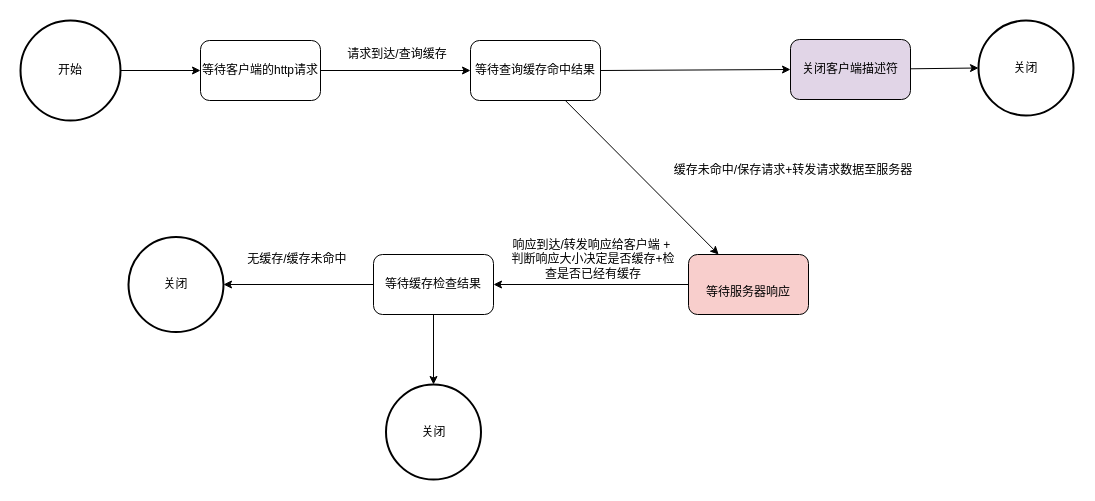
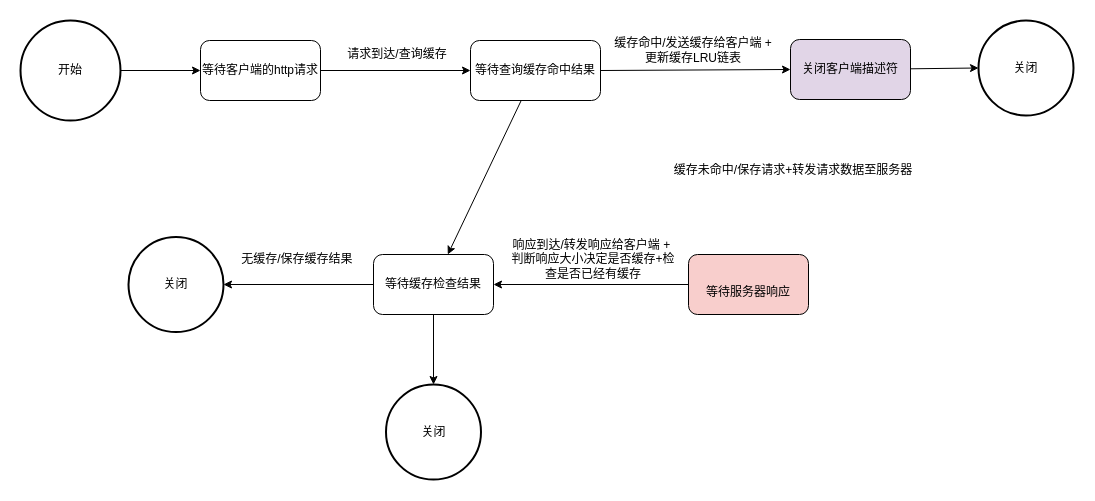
  <mxCell id="0" />
  <mxCell id="1" parent="0" />
  <mxCell id="2" style="edgeStyle=none;html=1;entryX=0;entryY=0.5;entryDx=0;entryDy=0;" parent="1" source="3" target="6" edge="1"><mxGeometry relative="1" as="geometry"><mxPoint x="190" y="70" as="targetPoint" /></mxGeometry></mxCell>
  <mxCell id="3" value="开始" style="strokeWidth=2;html=1;shape=mxgraph.flowchart.start_2;whiteSpace=wrap;" parent="1" vertex="1"><mxGeometry x="20" y="20" width="100" height="100" as="geometry" /></mxCell>
  <mxCell id="4" style="edgeStyle=none;html=1;entryX=0;entryY=0.5;entryDx=0;entryDy=0;exitX=1;exitY=0.5;exitDx=0;exitDy=0;" parent="1" source="6" target="9" edge="1"><mxGeometry relative="1" as="geometry"><mxPoint x="330" y="75" as="sourcePoint" /><mxPoint x="450" y="75" as="targetPoint" /></mxGeometry></mxCell>
  <mxCell id="5" value="请求到达/查询缓存" style="text;html=1;strokeColor=none;fillColor=none;align=center;verticalAlign=middle;whiteSpace=wrap;rounded=0;" parent="1" vertex="1"><mxGeometry x="337" y="39" width="120" height="30" as="geometry" /></mxCell>
  <mxCell id="6" value="等待客户端的http请求" style="rounded=1;whiteSpace=wrap;html=1;" parent="1" vertex="1"><mxGeometry x="200" y="40" width="120" height="60" as="geometry" /></mxCell>
  <mxCell id="7" style="edgeStyle=none;html=1;exitX=1;exitY=0.5;exitDx=0;exitDy=0;entryX=0;entryY=0.5;entryDx=0;entryDy=0;" parent="1" source="9" target="11" edge="1"><mxGeometry relative="1" as="geometry" /></mxCell>
- <mxCell id="8" style="edgeStyle=none;html=1;" parent="1" source="9" target="15" edge="1"><mxGeometry relative="1" as="geometry"><mxPoint x="608" y="195" as="targetPoint" /></mxGeometry></mxCell>
+ <mxCell id="8" style="edgeStyle=none;html=1;" parent="1" source="9" target="19" edge="1"><mxGeometry relative="1" as="geometry"><mxPoint x="608" y="195" as="targetPoint" /></mxGeometry></mxCell>
  <mxCell id="9" value="等待查询缓存命中结果" style="rounded=1;whiteSpace=wrap;html=1;" parent="1" vertex="1"><mxGeometry x="470" y="40" width="130" height="60" as="geometry" /></mxCell>
  <mxCell id="10" style="edgeStyle=none;html=1;entryX=0;entryY=0.5;entryDx=0;entryDy=0;entryPerimeter=0;" parent="1" source="11" target="13" edge="1"><mxGeometry relative="1" as="geometry" /></mxCell>
  <mxCell id="11" value="关闭客户端描述符" style="rounded=1;whiteSpace=wrap;html=1;fillColor=#e1d5e7;" parent="1" vertex="1"><mxGeometry x="790" y="39" width="120" height="60" as="geometry" /></mxCell>
+ <mxCell id="12" value="缓存命中/发送缓存给客户端 + 更新缓存LRU链表" style="text;html=1;strokeColor=none;fillColor=none;align=center;verticalAlign=middle;whiteSpace=wrap;rounded=0;" parent="1" vertex="1"><mxGeometry x="608" y="35" width="170" height="30" as="geometry" /></mxCell>
  <mxCell id="13" value="关闭" style="strokeWidth=2;html=1;shape=mxgraph.flowchart.start_2;whiteSpace=wrap;" parent="1" vertex="1"><mxGeometry x="978" y="20" width="95" height="95" as="geometry" /></mxCell>
  <mxCell id="14" style="edgeStyle=none;html=1;" edge="1" parent="1" source="15" target="19"><mxGeometry relative="1" as="geometry"><mxPoint x="478" y="284" as="targetPoint" /></mxGeometry></mxCell>
  <mxCell id="15" value="&lt;br&gt;等待服务器响应" style="rounded=1;whiteSpace=wrap;html=1;fillColor=#f8cecc;" parent="1" vertex="1"><mxGeometry x="688" y="254" width="120" height="60" as="geometry" /></mxCell>
  <mxCell id="16" value="缓存未命中/保存请求+转发请求数据至服务器" style="text;html=1;strokeColor=none;fillColor=none;align=center;verticalAlign=middle;whiteSpace=wrap;rounded=0;rotation=0;" parent="1" vertex="1"><mxGeometry x="658" y="155" width="270" height="30" as="geometry" /></mxCell>
  <mxCell id="17" style="edgeStyle=none;html=1;entryX=1;entryY=0.5;entryDx=0;entryDy=0;entryPerimeter=0;" edge="1" parent="1" source="19" target="22"><mxGeometry relative="1" as="geometry"><mxPoint x="208" y="284" as="targetPoint" /></mxGeometry></mxCell>
  <mxCell id="18" style="edgeStyle=none;html=1;entryX=0.5;entryY=0;entryDx=0;entryDy=0;entryPerimeter=0;" edge="1" parent="1" source="19" target="23"><mxGeometry relative="1" as="geometry"><mxPoint x="433" y="414" as="targetPoint" /></mxGeometry></mxCell>
  <mxCell id="19" value="等待缓存检查结果" style="rounded=1;whiteSpace=wrap;html=1;" vertex="1" parent="1"><mxGeometry x="373" y="254" width="120" height="60" as="geometry" /></mxCell>
  <mxCell id="20" value="响应到达/转发响应给客户端 +&amp;nbsp;&lt;br&gt;判断响应大小决定是否缓存+检查是否已经有缓存" style="text;html=1;strokeColor=none;fillColor=none;align=center;verticalAlign=middle;whiteSpace=wrap;rounded=0;" vertex="1" parent="1"><mxGeometry x="508" y="244" width="170" height="30" as="geometry" /></mxCell>
- <mxCell id="21" value="无缓存/缓存未命中&amp;nbsp;" style="text;html=1;strokeColor=none;fillColor=none;align=center;verticalAlign=middle;whiteSpace=wrap;rounded=0;" vertex="1" parent="1"><mxGeometry x="238" y="244" width="121" height="30" as="geometry" /></mxCell>
+ <mxCell id="21" value="无缓存/保存缓存结果&amp;nbsp;" style="text;html=1;strokeColor=none;fillColor=none;align=center;verticalAlign=middle;whiteSpace=wrap;rounded=0;" vertex="1" parent="1"><mxGeometry x="238" y="244" width="121" height="30" as="geometry" /></mxCell>
  <mxCell id="22" value="关闭" style="strokeWidth=2;html=1;shape=mxgraph.flowchart.start_2;whiteSpace=wrap;" vertex="1" parent="1"><mxGeometry x="128" y="236.5" width="95" height="95" as="geometry" /></mxCell>
  <mxCell id="23" value="关闭" style="strokeWidth=2;html=1;shape=mxgraph.flowchart.start_2;whiteSpace=wrap;" vertex="1" parent="1"><mxGeometry x="385.5" y="384" width="95" height="95" as="geometry" /></mxCell>
